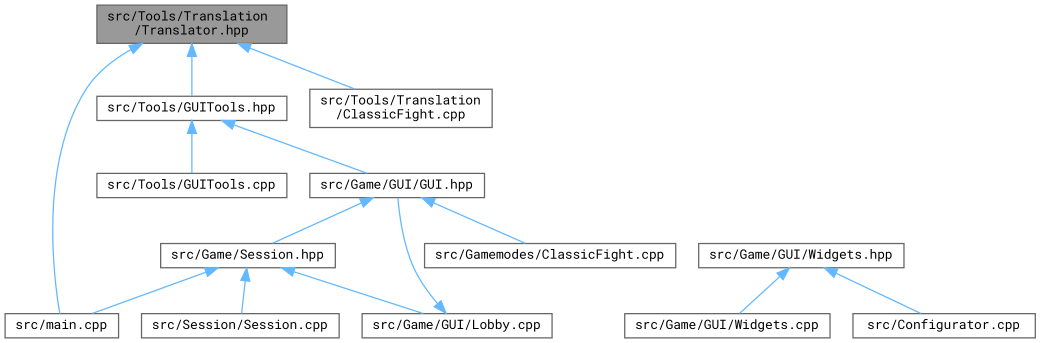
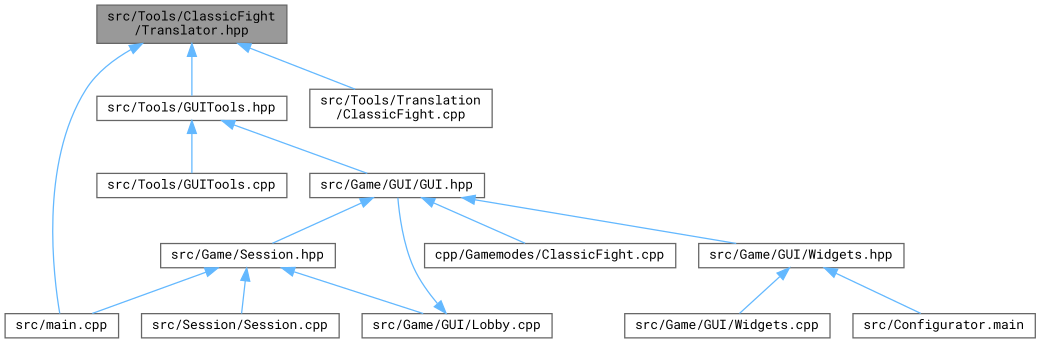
  digraph {
    fontname="Roboto Mono"
    node [color=grey40 fillcolor=white fontname="Roboto Mono" fontsize=10 shape=box style=filled]
    edge [color=steelblue1 dir=back fontname="Roboto Mono" fontsize=10 labelfontname=Helvetica labelfontsize=10 style=solid]
-   n1 [color=gray40 fillcolor=grey60 fontcolor=black height=0.2 label="src/Tools/Translation\l/Translator.hpp" width=0.4]
+   n1 [color=gray40 fillcolor=grey60 fontcolor=black height=0.2 label="src/Tools/ClassicFight\l/Translator.hpp" width=0.4]
    n2 [height=0.2 label="src/Tools/GUITools.hpp" width=0.4]
    n3 [height=0.2 label="src/main.cpp" width=0.4]
    n4 [height=0.2 label="src/Tools/Translation\l/ClassicFight.cpp" width=0.4]
    n5 [height=0.2 label="src/Game/GUI/GUI.hpp" width=0.4]
    n6 [height=0.2 label="src/Tools/GUITools.cpp" width=0.4]
    n7 [height=0.2 label="src/Game/GUI/Widgets.hpp" width=0.4]
    n8 [height=0.2 label="src/Game/Session.hpp" width=0.4]
-   n9 [height=0.2 label="src/Gamemodes/ClassicFight.cpp" width=0.4]
+   n9 [height=0.2 label="cpp/Gamemodes/ClassicFight.cpp" width=0.4]
    n10 [height=0.2 label="src/Game/GUI/Lobby.cpp" width=0.4]
-   n11 [height=0.2 label="src/Configurator.cpp" width=0.4]
+   n11 [height=0.2 label="src/Configurator.main" width=0.4]
    n12 [height=0.2 label="src/Game/GUI/Widgets.cpp" width=0.4]
    n13 [height=0.2 label="src/Session/Session.cpp" width=0.4]
    n1 -> n2
    n1 -> n3
    n1 -> n4
    n2 -> n5
    n2 -> n6
+   n5 -> n7
    n5 -> n8
    n5 -> n9
    n7 -> n11
    n7 -> n12
    n8 -> n3
    n8 -> n10
    n8 -> n13
    n10 -> n5
  }
